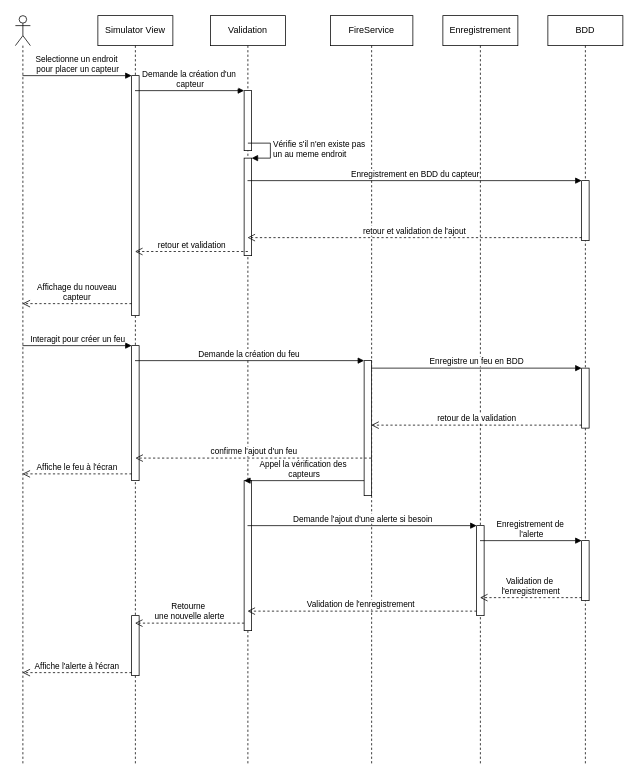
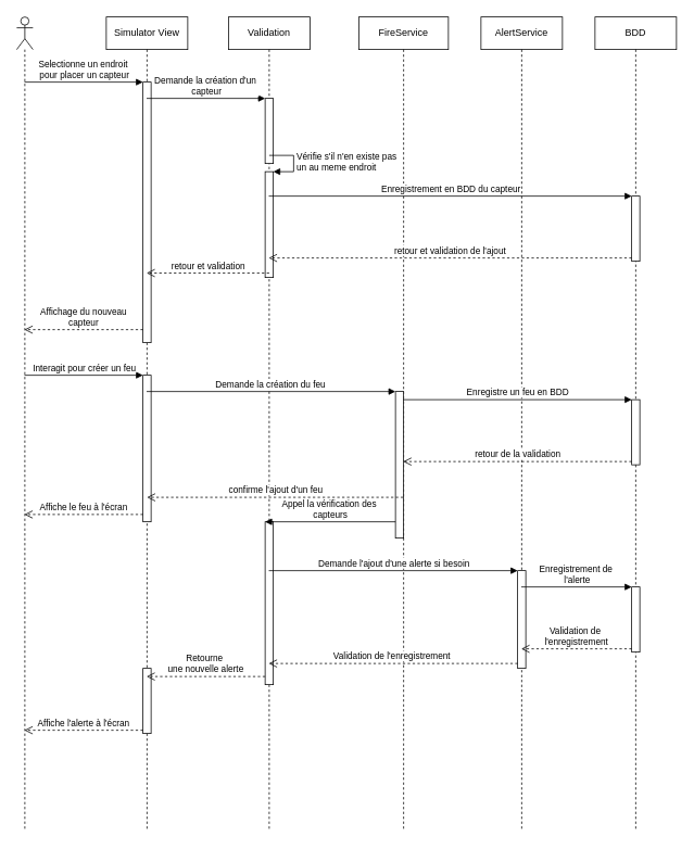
  <mxCell id="0" />
  <mxCell id="1" parent="0" />
  <mxCell id="2" value="Validation" style="shape=umlLifeline;perimeter=lifelinePerimeter;whiteSpace=wrap;html=1;container=1;collapsible=0;recursiveResize=0;outlineConnect=0;" vertex="1" parent="1"><mxGeometry x="280" y="20" width="100" height="1000" as="geometry" /></mxCell>
  <mxCell id="3" value="" style="html=1;points=[];perimeter=orthogonalPerimeter;" vertex="1" parent="2"><mxGeometry x="45" y="100" width="10" height="80" as="geometry" /></mxCell>
  <mxCell id="4" value="" style="html=1;points=[];perimeter=orthogonalPerimeter;" vertex="1" parent="2"><mxGeometry x="45" y="190" width="10" height="130" as="geometry" /></mxCell>
  <mxCell id="5" value="Vérifie s'il n'en existe pas&amp;nbsp;&lt;br&gt;un au meme endroit" style="edgeStyle=orthogonalEdgeStyle;html=1;align=left;spacingLeft=2;endArrow=block;rounded=0;entryX=1;entryY=0;" edge="1" target="4" parent="2"><mxGeometry relative="1" as="geometry"><mxPoint x="50" y="170" as="sourcePoint" /><Array as="points"><mxPoint x="80" y="170" /></Array></mxGeometry></mxCell>
  <mxCell id="6" value="" style="html=1;points=[];perimeter=orthogonalPerimeter;" vertex="1" parent="2"><mxGeometry x="45" y="620" width="10" height="200" as="geometry" /></mxCell>
  <mxCell id="7" value="FireService" style="shape=umlLifeline;perimeter=lifelinePerimeter;whiteSpace=wrap;html=1;container=1;collapsible=0;recursiveResize=0;outlineConnect=0;" vertex="1" parent="1"><mxGeometry x="440" y="20" width="110" height="1000" as="geometry" /></mxCell>
  <mxCell id="8" value="" style="html=1;points=[];perimeter=orthogonalPerimeter;" vertex="1" parent="7"><mxGeometry x="45" y="460" width="10" height="180" as="geometry" /></mxCell>
- <mxCell id="9" value="Enregistrement" style="shape=umlLifeline;perimeter=lifelinePerimeter;whiteSpace=wrap;html=1;container=1;collapsible=0;recursiveResize=0;outlineConnect=0;" vertex="1" parent="1"><mxGeometry x="590" y="20" width="100" height="1000" as="geometry" /></mxCell>
+ <mxCell id="9" value="AlertService" style="shape=umlLifeline;perimeter=lifelinePerimeter;whiteSpace=wrap;html=1;container=1;collapsible=0;recursiveResize=0;outlineConnect=0;" vertex="1" parent="1"><mxGeometry x="590" y="20" width="100" height="1000" as="geometry" /></mxCell>
  <mxCell id="10" value="" style="html=1;points=[];perimeter=orthogonalPerimeter;" vertex="1" parent="9"><mxGeometry x="45" y="680" width="10" height="120" as="geometry" /></mxCell>
  <mxCell id="11" value="BDD" style="shape=umlLifeline;perimeter=lifelinePerimeter;whiteSpace=wrap;html=1;container=1;collapsible=0;recursiveResize=0;outlineConnect=0;" vertex="1" parent="1"><mxGeometry x="730" y="20" width="100" height="1000" as="geometry" /></mxCell>
  <mxCell id="12" value="" style="html=1;points=[];perimeter=orthogonalPerimeter;" vertex="1" parent="11"><mxGeometry x="45" y="220" width="10" height="80" as="geometry" /></mxCell>
  <mxCell id="13" value="" style="html=1;points=[];perimeter=orthogonalPerimeter;" vertex="1" parent="11"><mxGeometry x="45" y="470" width="10" height="80" as="geometry" /></mxCell>
  <mxCell id="14" value="" style="html=1;points=[];perimeter=orthogonalPerimeter;" vertex="1" parent="11"><mxGeometry x="45" y="700" width="10" height="80" as="geometry" /></mxCell>
  <mxCell id="15" value="" style="shape=umlLifeline;participant=umlActor;perimeter=lifelinePerimeter;whiteSpace=wrap;html=1;container=1;collapsible=0;recursiveResize=0;verticalAlign=top;spacingTop=36;outlineConnect=0;" vertex="1" parent="1"><mxGeometry x="20" y="20" width="20" height="1000" as="geometry" /></mxCell>
  <mxCell id="16" value="Simulator View" style="shape=umlLifeline;perimeter=lifelinePerimeter;whiteSpace=wrap;html=1;container=1;collapsible=0;recursiveResize=0;outlineConnect=0;" vertex="1" parent="1"><mxGeometry x="130" y="20" width="100" height="1000" as="geometry" /></mxCell>
  <mxCell id="17" value="" style="html=1;points=[];perimeter=orthogonalPerimeter;" vertex="1" parent="16"><mxGeometry x="45" y="80" width="10" height="320" as="geometry" /></mxCell>
  <mxCell id="18" value="" style="html=1;points=[];perimeter=orthogonalPerimeter;" vertex="1" parent="16"><mxGeometry x="45" y="440" width="10" height="180" as="geometry" /></mxCell>
  <mxCell id="19" value="" style="html=1;points=[];perimeter=orthogonalPerimeter;" vertex="1" parent="16"><mxGeometry x="45" y="800" width="10" height="80" as="geometry" /></mxCell>
  <mxCell id="20" value="Selectionne un endroit&amp;nbsp;&lt;br&gt;pour placer un capteur" style="html=1;verticalAlign=bottom;endArrow=block;entryX=0;entryY=0;rounded=0;" edge="1" target="17" parent="1" source="15"><mxGeometry relative="1" as="geometry"><mxPoint x="105" y="100" as="sourcePoint" /></mxGeometry></mxCell>
  <mxCell id="21" value="Affichage du nouveau&lt;br&gt;capteur" style="html=1;verticalAlign=bottom;endArrow=open;dashed=1;endSize=8;exitX=0;exitY=0.95;rounded=0;" edge="1" source="17" parent="1" target="15"><mxGeometry relative="1" as="geometry"><mxPoint x="105" y="176" as="targetPoint" /></mxGeometry></mxCell>
  <mxCell id="22" value="Demande la création d'un&amp;nbsp;&lt;br&gt;capteur" style="html=1;verticalAlign=bottom;endArrow=block;entryX=0;entryY=0;rounded=0;" edge="1" target="3" parent="1" source="16"><mxGeometry relative="1" as="geometry"><mxPoint x="255" y="120" as="sourcePoint" /></mxGeometry></mxCell>
  <mxCell id="23" value="Enregistrement en BDD du capteur" style="html=1;verticalAlign=bottom;endArrow=block;entryX=0;entryY=0;rounded=0;" edge="1" target="12" parent="1" source="2"><mxGeometry relative="1" as="geometry"><mxPoint x="705" y="240" as="sourcePoint" /></mxGeometry></mxCell>
  <mxCell id="24" value="retour et validation de l'ajout" style="html=1;verticalAlign=bottom;endArrow=open;dashed=1;endSize=8;exitX=0;exitY=0.95;rounded=0;" edge="1" source="12" parent="1" target="2"><mxGeometry relative="1" as="geometry"><mxPoint x="705" y="316" as="targetPoint" /></mxGeometry></mxCell>
  <mxCell id="25" value="retour et validation" style="html=1;verticalAlign=bottom;endArrow=open;dashed=1;endSize=8;rounded=0;" edge="1" parent="1" target="16"><mxGeometry relative="1" as="geometry"><mxPoint x="330" y="334.5" as="sourcePoint" /><mxPoint x="250" y="334.5" as="targetPoint" /></mxGeometry></mxCell>
  <mxCell id="26" value="Interagit pour créer un feu" style="html=1;verticalAlign=bottom;endArrow=block;entryX=0;entryY=0;rounded=0;" edge="1" target="18" parent="1" source="15"><mxGeometry relative="1" as="geometry"><mxPoint x="105" y="460" as="sourcePoint" /></mxGeometry></mxCell>
  <mxCell id="27" value="Affiche le feu à l'écran" style="html=1;verticalAlign=bottom;endArrow=open;dashed=1;endSize=8;exitX=0;exitY=0.95;rounded=0;" edge="1" source="18" parent="1" target="15"><mxGeometry relative="1" as="geometry"><mxPoint x="105" y="536" as="targetPoint" /></mxGeometry></mxCell>
  <mxCell id="28" value="Demande la création du feu&amp;nbsp;" style="html=1;verticalAlign=bottom;endArrow=block;entryX=0;entryY=0;rounded=0;" edge="1" target="8" parent="1" source="16"><mxGeometry relative="1" as="geometry"><mxPoint x="415" y="480" as="sourcePoint" /></mxGeometry></mxCell>
  <mxCell id="29" value="confirme l'ajout d'un feu" style="html=1;verticalAlign=bottom;endArrow=open;dashed=1;endSize=8;rounded=0;entryX=0.5;entryY=0.833;entryDx=0;entryDy=0;entryPerimeter=0;" edge="1" source="7" parent="1" target="18"><mxGeometry relative="1" as="geometry"><mxPoint x="415" y="556" as="targetPoint" /><mxPoint x="480" y="630" as="sourcePoint" /></mxGeometry></mxCell>
  <mxCell id="30" value="Enregistre un feu en BDD" style="html=1;verticalAlign=bottom;endArrow=block;entryX=0;entryY=0;rounded=0;" edge="1" target="13" parent="1" source="7"><mxGeometry relative="1" as="geometry"><mxPoint x="705" y="480" as="sourcePoint" /></mxGeometry></mxCell>
  <mxCell id="31" value="retour de la validation" style="html=1;verticalAlign=bottom;endArrow=open;dashed=1;endSize=8;exitX=0;exitY=0.95;rounded=0;" edge="1" source="13" parent="1" target="7"><mxGeometry relative="1" as="geometry"><mxPoint x="705" y="556" as="targetPoint" /></mxGeometry></mxCell>
  <mxCell id="32" value="Appel la vérification des&amp;nbsp;&lt;br&gt;capteurs" style="html=1;verticalAlign=bottom;endArrow=block;entryX=0;entryY=0;rounded=0;" edge="1" target="6" parent="1" source="8"><mxGeometry relative="1" as="geometry"><mxPoint x="565" y="600" as="sourcePoint" /></mxGeometry></mxCell>
  <mxCell id="33" value="Retourne&amp;nbsp;&lt;br&gt;une nouvelle alerte" style="html=1;verticalAlign=bottom;endArrow=open;dashed=1;endSize=8;exitX=0;exitY=0.95;rounded=0;" edge="1" source="6" parent="1" target="16"><mxGeometry relative="1" as="geometry"><mxPoint x="565" y="676" as="targetPoint" /></mxGeometry></mxCell>
  <mxCell id="34" value="Demande l'ajout d'une alerte si besoin" style="html=1;verticalAlign=bottom;endArrow=block;entryX=0;entryY=0;rounded=0;" edge="1" target="10" parent="1" source="2"><mxGeometry relative="1" as="geometry"><mxPoint x="705" y="620" as="sourcePoint" /></mxGeometry></mxCell>
  <mxCell id="35" value="Validation de l'enregistrement&amp;nbsp;" style="html=1;verticalAlign=bottom;endArrow=open;dashed=1;endSize=8;exitX=0;exitY=0.95;rounded=0;" edge="1" source="10" parent="1" target="2"><mxGeometry relative="1" as="geometry"><mxPoint x="705" y="696" as="targetPoint" /></mxGeometry></mxCell>
  <mxCell id="36" value="Affiche l'alerte à l'écran" style="html=1;verticalAlign=bottom;endArrow=open;dashed=1;endSize=8;exitX=0;exitY=0.95;rounded=0;" edge="1" source="19" parent="1" target="15"><mxGeometry relative="1" as="geometry"><mxPoint x="105" y="886" as="targetPoint" /></mxGeometry></mxCell>
  <mxCell id="37" value="Enregistrement de&amp;nbsp;&lt;br&gt;l'alerte" style="html=1;verticalAlign=bottom;endArrow=block;entryX=0;entryY=0;rounded=0;" edge="1" target="14" parent="1" source="9"><mxGeometry relative="1" as="geometry"><mxPoint x="705" y="690" as="sourcePoint" /></mxGeometry></mxCell>
  <mxCell id="38" value="Validation de&amp;nbsp;&lt;br&gt;l'enregistrement" style="html=1;verticalAlign=bottom;endArrow=open;dashed=1;endSize=8;exitX=0;exitY=0.95;rounded=0;" edge="1" source="14" parent="1" target="9"><mxGeometry relative="1" as="geometry"><mxPoint x="705" y="766" as="targetPoint" /></mxGeometry></mxCell>
